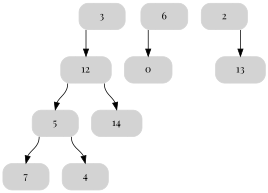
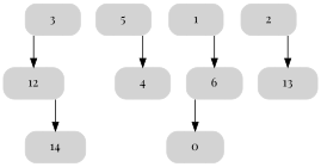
  digraph {
    fontname="Playfair Display"
    node [color=lightgray fillcolor=lightgray fontcolor=black fontname="Playfair Display" shape=record style="filled, rounded"]
    edge [fontname="Playfair Display" headport=v tailport=l]
    n1 [label="<l>|<v> 3|<r>"]
    n2 [label="<l>|<v> 12|<r>"]
    n3 [label="<l>|<v> 5|<r>"]
    n4 [label="<l>|<v> 14|<r>"]
+   n5 [label="<l>|<v> 1|<r>"]
    n6 [label="<l>|<v> 6|<r>"]
-   n7 [label="<l>|<v> 7|<r>"]
    n8 [label="<l>|<v> 4|<r>"]
    n9 [label="<l>|<v> 2|<r>"]
    n10 [label="<l>|<v> 13|<r>"]
    n11 [label="<l>|<v> 0|<r>"]
    n1 -> n2
-   n2 -> n3
    n2 -> n4 [tailport=r]
-   n3 -> n7
    n3 -> n8 [tailport=r]
+   n5 -> n6 [tailport=r]
    n6 -> n11
    n9 -> n10 [tailport=r]
  }
